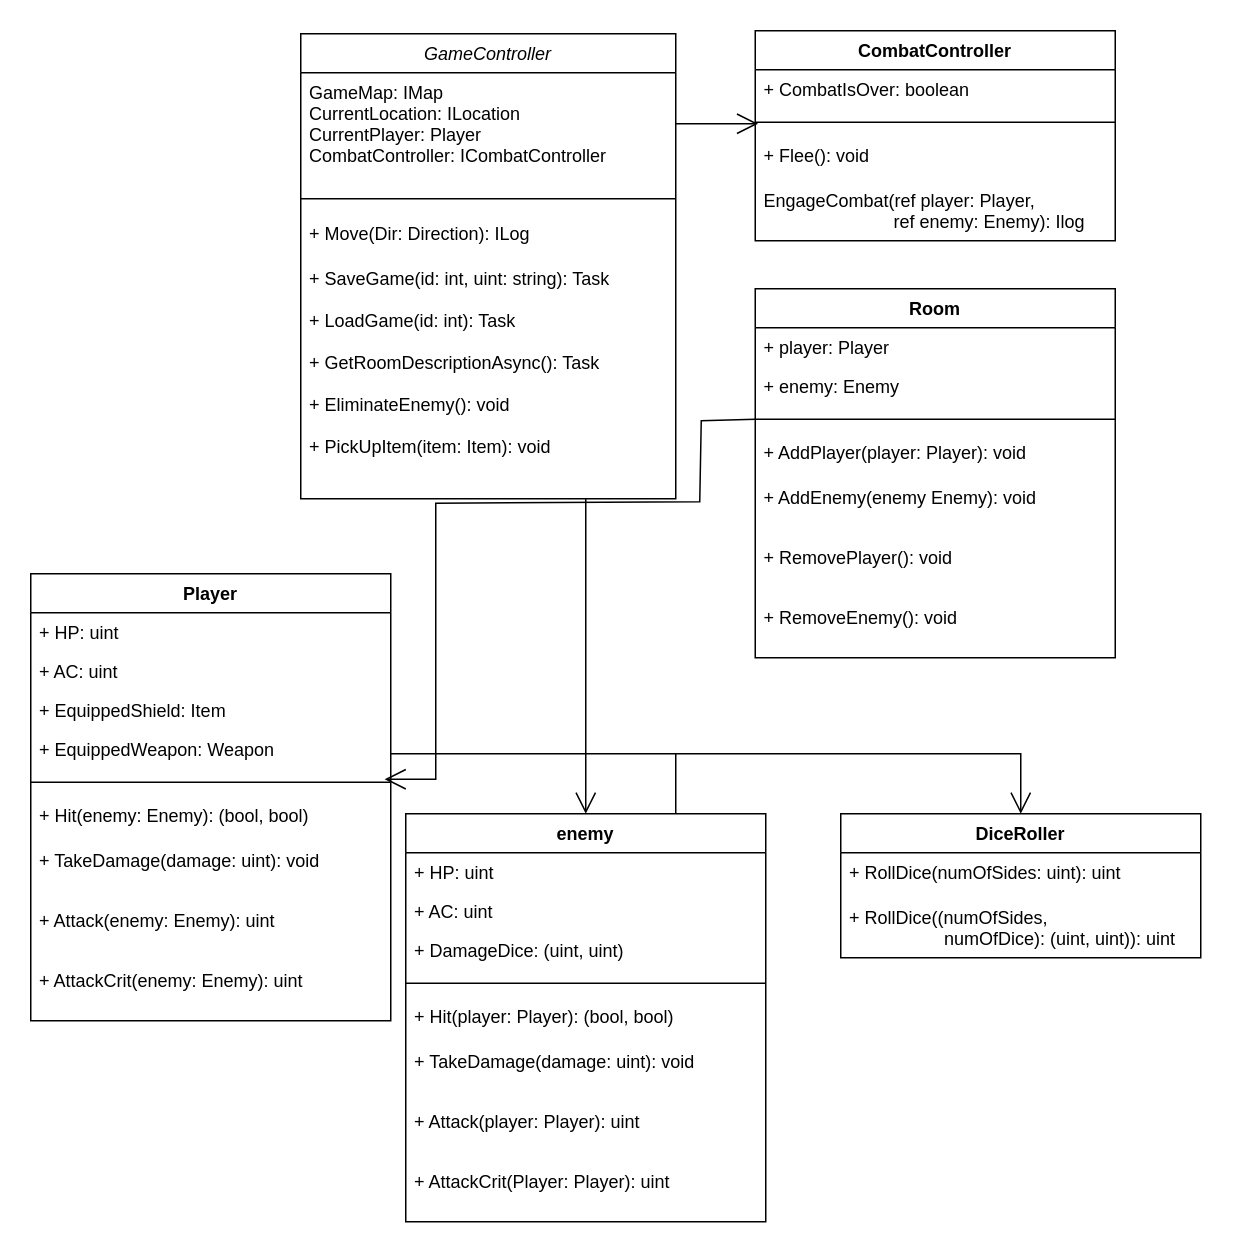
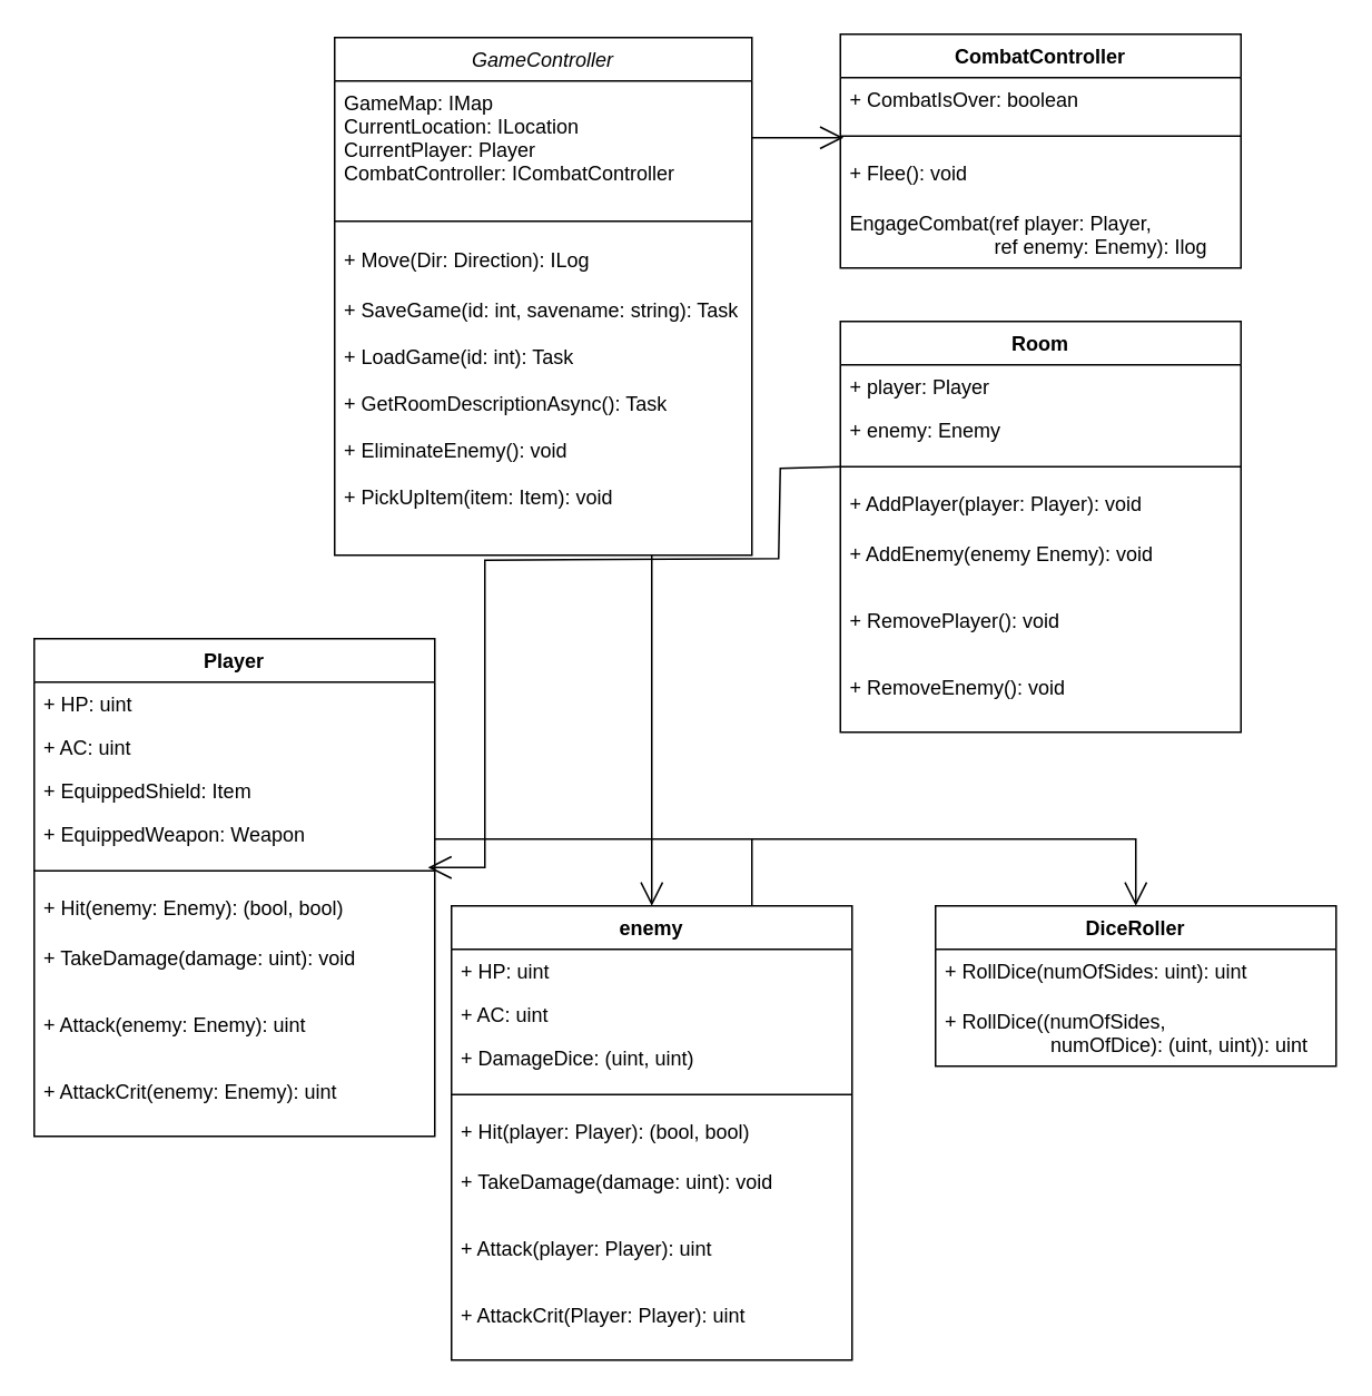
  <mxCell id="0" />
  <mxCell id="1" parent="0" />
  <mxCell id="2" value="GameController" style="swimlane;fontStyle=2;align=center;verticalAlign=top;childLayout=stackLayout;horizontal=1;startSize=26;horizontalStack=0;resizeParent=1;resizeLast=0;collapsible=1;marginBottom=0;rounded=0;shadow=0;strokeWidth=1;" parent="1" vertex="1"><mxGeometry x="200" y="22" width="250" height="310" as="geometry"><mxRectangle x="230" y="140" width="160" height="26" as="alternateBounds" /></mxGeometry></mxCell>
  <mxCell id="3" value="GameMap: IMap&#10;CurrentLocation: ILocation&#10;CurrentPlayer: Player&#10;CombatController: ICombatController" style="text;align=left;verticalAlign=top;spacingLeft=4;spacingRight=4;overflow=hidden;rotatable=0;points=[[0,0.5],[1,0.5]];portConstraint=eastwest;" parent="2" vertex="1"><mxGeometry y="26" width="250" height="74" as="geometry" /></mxCell>
  <mxCell id="4" value="" style="line;html=1;strokeWidth=1;align=left;verticalAlign=middle;spacingTop=-1;spacingLeft=3;spacingRight=3;rotatable=0;labelPosition=right;points=[];portConstraint=eastwest;" parent="2" vertex="1"><mxGeometry y="100" width="250" height="20" as="geometry" /></mxCell>
  <mxCell id="5" value="+ Move(Dir: Direction): ILog&#10;" style="text;align=left;verticalAlign=top;spacingLeft=4;spacingRight=4;overflow=hidden;rotatable=0;points=[[0,0.5],[1,0.5]];portConstraint=eastwest;" parent="2" vertex="1"><mxGeometry y="120" width="250" height="30" as="geometry" /></mxCell>
- <mxCell id="6" value="+ SaveGame(id: int, uint: string): Task" style="text;align=left;verticalAlign=top;spacingLeft=4;spacingRight=4;overflow=hidden;rotatable=0;points=[[0,0.5],[1,0.5]];portConstraint=eastwest;" vertex="1" parent="2"><mxGeometry y="150" width="250" height="28" as="geometry" /></mxCell>
+ <mxCell id="6" value="+ SaveGame(id: int, savename: string): Task" style="text;align=left;verticalAlign=top;spacingLeft=4;spacingRight=4;overflow=hidden;rotatable=0;points=[[0,0.5],[1,0.5]];portConstraint=eastwest;" vertex="1" parent="2"><mxGeometry y="150" width="250" height="28" as="geometry" /></mxCell>
  <mxCell id="7" value="+ LoadGame(id: int): Task" style="text;align=left;verticalAlign=top;spacingLeft=4;spacingRight=4;overflow=hidden;rotatable=0;points=[[0,0.5],[1,0.5]];portConstraint=eastwest;" vertex="1" parent="2"><mxGeometry y="178" width="250" height="28" as="geometry" /></mxCell>
  <mxCell id="8" value="+ GetRoomDescriptionAsync(): Task" style="text;align=left;verticalAlign=top;spacingLeft=4;spacingRight=4;overflow=hidden;rotatable=0;points=[[0,0.5],[1,0.5]];portConstraint=eastwest;" vertex="1" parent="2"><mxGeometry y="206" width="250" height="28" as="geometry" /></mxCell>
  <mxCell id="9" value="+ EliminateEnemy(): void" style="text;align=left;verticalAlign=top;spacingLeft=4;spacingRight=4;overflow=hidden;rotatable=0;points=[[0,0.5],[1,0.5]];portConstraint=eastwest;" vertex="1" parent="2"><mxGeometry y="234" width="250" height="28" as="geometry" /></mxCell>
  <mxCell id="10" value="+ PickUpItem(item: Item): void" style="text;align=left;verticalAlign=top;spacingLeft=4;spacingRight=4;overflow=hidden;rotatable=0;points=[[0,0.5],[1,0.5]];portConstraint=eastwest;" vertex="1" parent="2"><mxGeometry y="262" width="250" height="28" as="geometry" /></mxCell>
  <mxCell id="11" value="CombatController" style="swimlane;fontStyle=1;align=center;verticalAlign=top;childLayout=stackLayout;horizontal=1;startSize=26;horizontalStack=0;resizeParent=1;resizeParentMax=0;resizeLast=0;collapsible=1;marginBottom=0;" vertex="1" parent="1"><mxGeometry x="503" y="20" width="240" height="140" as="geometry" /></mxCell>
  <mxCell id="12" value="+ CombatIsOver: boolean" style="text;strokeColor=none;fillColor=none;align=left;verticalAlign=top;spacingLeft=4;spacingRight=4;overflow=hidden;rotatable=0;points=[[0,0.5],[1,0.5]];portConstraint=eastwest;" vertex="1" parent="11"><mxGeometry y="26" width="240" height="26" as="geometry" /></mxCell>
  <mxCell id="13" value="" style="line;strokeWidth=1;fillColor=none;align=left;verticalAlign=middle;spacingTop=-1;spacingLeft=3;spacingRight=3;rotatable=0;labelPosition=right;points=[];portConstraint=eastwest;" vertex="1" parent="11"><mxGeometry y="52" width="240" height="18" as="geometry" /></mxCell>
  <mxCell id="14" value="+ Flee(): void" style="text;strokeColor=none;fillColor=none;align=left;verticalAlign=top;spacingLeft=4;spacingRight=4;overflow=hidden;rotatable=0;points=[[0,0.5],[1,0.5]];portConstraint=eastwest;" vertex="1" parent="11"><mxGeometry y="70" width="240" height="30" as="geometry" /></mxCell>
  <mxCell id="15" value="EngageCombat(ref player: Player,&#10;                          ref enemy: Enemy): Ilog " style="text;strokeColor=none;fillColor=none;align=left;verticalAlign=top;spacingLeft=4;spacingRight=4;overflow=hidden;rotatable=0;points=[[0,0.5],[1,0.5]];portConstraint=eastwest;" vertex="1" parent="11"><mxGeometry y="100" width="240" height="40" as="geometry" /></mxCell>
  <mxCell id="16" value="Player" style="swimlane;fontStyle=1;align=center;verticalAlign=top;childLayout=stackLayout;horizontal=1;startSize=26;horizontalStack=0;resizeParent=1;resizeParentMax=0;resizeLast=0;collapsible=1;marginBottom=0;" vertex="1" parent="1"><mxGeometry x="20" y="382" width="240" height="298" as="geometry" /></mxCell>
  <mxCell id="17" value="+ HP: uint" style="text;strokeColor=none;fillColor=none;align=left;verticalAlign=top;spacingLeft=4;spacingRight=4;overflow=hidden;rotatable=0;points=[[0,0.5],[1,0.5]];portConstraint=eastwest;" vertex="1" parent="16"><mxGeometry y="26" width="240" height="26" as="geometry" /></mxCell>
  <mxCell id="18" value="+ AC: uint&#10;" style="text;strokeColor=none;fillColor=none;align=left;verticalAlign=top;spacingLeft=4;spacingRight=4;overflow=hidden;rotatable=0;points=[[0,0.5],[1,0.5]];portConstraint=eastwest;" vertex="1" parent="16"><mxGeometry y="52" width="240" height="26" as="geometry" /></mxCell>
  <mxCell id="19" value="+ EquippedShield: Item" style="text;strokeColor=none;fillColor=none;align=left;verticalAlign=top;spacingLeft=4;spacingRight=4;overflow=hidden;rotatable=0;points=[[0,0.5],[1,0.5]];portConstraint=eastwest;" vertex="1" parent="16"><mxGeometry y="78" width="240" height="26" as="geometry" /></mxCell>
  <mxCell id="20" value="+ EquippedWeapon: Weapon" style="text;strokeColor=none;fillColor=none;align=left;verticalAlign=top;spacingLeft=4;spacingRight=4;overflow=hidden;rotatable=0;points=[[0,0.5],[1,0.5]];portConstraint=eastwest;" vertex="1" parent="16"><mxGeometry y="104" width="240" height="26" as="geometry" /></mxCell>
  <mxCell id="21" value="" style="line;strokeWidth=1;fillColor=none;align=left;verticalAlign=middle;spacingTop=-1;spacingLeft=3;spacingRight=3;rotatable=0;labelPosition=right;points=[];portConstraint=eastwest;" vertex="1" parent="16"><mxGeometry y="130" width="240" height="18" as="geometry" /></mxCell>
  <mxCell id="22" value="+ Hit(enemy: Enemy): (bool, bool) " style="text;strokeColor=none;fillColor=none;align=left;verticalAlign=top;spacingLeft=4;spacingRight=4;overflow=hidden;rotatable=0;points=[[0,0.5],[1,0.5]];portConstraint=eastwest;" vertex="1" parent="16"><mxGeometry y="148" width="240" height="30" as="geometry" /></mxCell>
  <mxCell id="23" value="+ TakeDamage(damage: uint): void" style="text;strokeColor=none;fillColor=none;align=left;verticalAlign=top;spacingLeft=4;spacingRight=4;overflow=hidden;rotatable=0;points=[[0,0.5],[1,0.5]];portConstraint=eastwest;" vertex="1" parent="16"><mxGeometry y="178" width="240" height="40" as="geometry" /></mxCell>
  <mxCell id="24" value="+ Attack(enemy: Enemy): uint" style="text;strokeColor=none;fillColor=none;align=left;verticalAlign=top;spacingLeft=4;spacingRight=4;overflow=hidden;rotatable=0;points=[[0,0.5],[1,0.5]];portConstraint=eastwest;" vertex="1" parent="16"><mxGeometry y="218" width="240" height="40" as="geometry" /></mxCell>
  <mxCell id="25" value="+ AttackCrit(enemy: Enemy): uint" style="text;strokeColor=none;fillColor=none;align=left;verticalAlign=top;spacingLeft=4;spacingRight=4;overflow=hidden;rotatable=0;points=[[0,0.5],[1,0.5]];portConstraint=eastwest;" vertex="1" parent="16"><mxGeometry y="258" width="240" height="40" as="geometry" /></mxCell>
  <mxCell id="26" value="enemy" style="swimlane;fontStyle=1;align=center;verticalAlign=top;childLayout=stackLayout;horizontal=1;startSize=26;horizontalStack=0;resizeParent=1;resizeParentMax=0;resizeLast=0;collapsible=1;marginBottom=0;" vertex="1" parent="1"><mxGeometry x="270" y="542" width="240" height="272" as="geometry" /></mxCell>
  <mxCell id="27" value="+ HP: uint" style="text;strokeColor=none;fillColor=none;align=left;verticalAlign=top;spacingLeft=4;spacingRight=4;overflow=hidden;rotatable=0;points=[[0,0.5],[1,0.5]];portConstraint=eastwest;" vertex="1" parent="26"><mxGeometry y="26" width="240" height="26" as="geometry" /></mxCell>
  <mxCell id="28" value="+ AC: uint&#10;" style="text;strokeColor=none;fillColor=none;align=left;verticalAlign=top;spacingLeft=4;spacingRight=4;overflow=hidden;rotatable=0;points=[[0,0.5],[1,0.5]];portConstraint=eastwest;" vertex="1" parent="26"><mxGeometry y="52" width="240" height="26" as="geometry" /></mxCell>
  <mxCell id="29" value="+ DamageDice: (uint, uint)" style="text;strokeColor=none;fillColor=none;align=left;verticalAlign=top;spacingLeft=4;spacingRight=4;overflow=hidden;rotatable=0;points=[[0,0.5],[1,0.5]];portConstraint=eastwest;" vertex="1" parent="26"><mxGeometry y="78" width="240" height="26" as="geometry" /></mxCell>
  <mxCell id="30" value="" style="line;strokeWidth=1;fillColor=none;align=left;verticalAlign=middle;spacingTop=-1;spacingLeft=3;spacingRight=3;rotatable=0;labelPosition=right;points=[];portConstraint=eastwest;" vertex="1" parent="26"><mxGeometry y="104" width="240" height="18" as="geometry" /></mxCell>
  <mxCell id="31" value="+ Hit(player: Player): (bool, bool) " style="text;strokeColor=none;fillColor=none;align=left;verticalAlign=top;spacingLeft=4;spacingRight=4;overflow=hidden;rotatable=0;points=[[0,0.5],[1,0.5]];portConstraint=eastwest;" vertex="1" parent="26"><mxGeometry y="122" width="240" height="30" as="geometry" /></mxCell>
  <mxCell id="32" value="+ TakeDamage(damage: uint): void" style="text;strokeColor=none;fillColor=none;align=left;verticalAlign=top;spacingLeft=4;spacingRight=4;overflow=hidden;rotatable=0;points=[[0,0.5],[1,0.5]];portConstraint=eastwest;" vertex="1" parent="26"><mxGeometry y="152" width="240" height="40" as="geometry" /></mxCell>
  <mxCell id="33" value="+ Attack(player: Player): uint" style="text;strokeColor=none;fillColor=none;align=left;verticalAlign=top;spacingLeft=4;spacingRight=4;overflow=hidden;rotatable=0;points=[[0,0.5],[1,0.5]];portConstraint=eastwest;" vertex="1" parent="26"><mxGeometry y="192" width="240" height="40" as="geometry" /></mxCell>
  <mxCell id="34" value="+ AttackCrit(Player: Player): uint" style="text;strokeColor=none;fillColor=none;align=left;verticalAlign=top;spacingLeft=4;spacingRight=4;overflow=hidden;rotatable=0;points=[[0,0.5],[1,0.5]];portConstraint=eastwest;" vertex="1" parent="26"><mxGeometry y="232" width="240" height="40" as="geometry" /></mxCell>
  <mxCell id="35" value="" style="endArrow=open;endFill=1;endSize=12;html=1;rounded=0;entryX=0.008;entryY=0.556;entryDx=0;entryDy=0;entryPerimeter=0;" edge="1" parent="1" target="13"><mxGeometry width="160" relative="1" as="geometry"><mxPoint x="450" y="82" as="sourcePoint" /><mxPoint x="680" y="212" as="targetPoint" /></mxGeometry></mxCell>
  <mxCell id="36" value="Room" style="swimlane;fontStyle=1;align=center;verticalAlign=top;childLayout=stackLayout;horizontal=1;startSize=26;horizontalStack=0;resizeParent=1;resizeParentMax=0;resizeLast=0;collapsible=1;marginBottom=0;" vertex="1" parent="1"><mxGeometry x="503" y="192" width="240" height="246" as="geometry" /></mxCell>
  <mxCell id="37" value="+ player: Player" style="text;strokeColor=none;fillColor=none;align=left;verticalAlign=top;spacingLeft=4;spacingRight=4;overflow=hidden;rotatable=0;points=[[0,0.5],[1,0.5]];portConstraint=eastwest;" vertex="1" parent="36"><mxGeometry y="26" width="240" height="26" as="geometry" /></mxCell>
  <mxCell id="38" value="+ enemy: Enemy" style="text;strokeColor=none;fillColor=none;align=left;verticalAlign=top;spacingLeft=4;spacingRight=4;overflow=hidden;rotatable=0;points=[[0,0.5],[1,0.5]];portConstraint=eastwest;" vertex="1" parent="36"><mxGeometry y="52" width="240" height="26" as="geometry" /></mxCell>
  <mxCell id="39" value="" style="line;strokeWidth=1;fillColor=none;align=left;verticalAlign=middle;spacingTop=-1;spacingLeft=3;spacingRight=3;rotatable=0;labelPosition=right;points=[];portConstraint=eastwest;" vertex="1" parent="36"><mxGeometry y="78" width="240" height="18" as="geometry" /></mxCell>
  <mxCell id="40" value="+ AddPlayer(player: Player): void" style="text;strokeColor=none;fillColor=none;align=left;verticalAlign=top;spacingLeft=4;spacingRight=4;overflow=hidden;rotatable=0;points=[[0,0.5],[1,0.5]];portConstraint=eastwest;" vertex="1" parent="36"><mxGeometry y="96" width="240" height="30" as="geometry" /></mxCell>
  <mxCell id="41" value="+ AddEnemy(enemy Enemy): void" style="text;strokeColor=none;fillColor=none;align=left;verticalAlign=top;spacingLeft=4;spacingRight=4;overflow=hidden;rotatable=0;points=[[0,0.5],[1,0.5]];portConstraint=eastwest;" vertex="1" parent="36"><mxGeometry y="126" width="240" height="40" as="geometry" /></mxCell>
  <mxCell id="42" value="+ RemovePlayer(): void" style="text;strokeColor=none;fillColor=none;align=left;verticalAlign=top;spacingLeft=4;spacingRight=4;overflow=hidden;rotatable=0;points=[[0,0.5],[1,0.5]];portConstraint=eastwest;" vertex="1" parent="36"><mxGeometry y="166" width="240" height="40" as="geometry" /></mxCell>
  <mxCell id="43" value="+ RemoveEnemy(): void" style="text;strokeColor=none;fillColor=none;align=left;verticalAlign=top;spacingLeft=4;spacingRight=4;overflow=hidden;rotatable=0;points=[[0,0.5],[1,0.5]];portConstraint=eastwest;" vertex="1" parent="36"><mxGeometry y="206" width="240" height="40" as="geometry" /></mxCell>
  <mxCell id="44" value="" style="endArrow=open;endFill=1;endSize=12;html=1;rounded=0;entryX=0.5;entryY=0;entryDx=0;entryDy=0;" edge="1" parent="1" target="26"><mxGeometry width="160" relative="1" as="geometry"><mxPoint x="390" y="332" as="sourcePoint" /><mxPoint x="690" y="471" as="targetPoint" /></mxGeometry></mxCell>
  <mxCell id="45" value="DiceRoller" style="swimlane;fontStyle=1;align=center;verticalAlign=top;childLayout=stackLayout;horizontal=1;startSize=26;horizontalStack=0;resizeParent=1;resizeParentMax=0;resizeLast=0;collapsible=1;marginBottom=0;" vertex="1" parent="1"><mxGeometry x="560" y="542" width="240" height="96" as="geometry" /></mxCell>
  <mxCell id="46" value="+ RollDice(numOfSides: uint): uint" style="text;strokeColor=none;fillColor=none;align=left;verticalAlign=top;spacingLeft=4;spacingRight=4;overflow=hidden;rotatable=0;points=[[0,0.5],[1,0.5]];portConstraint=eastwest;" vertex="1" parent="45"><mxGeometry y="26" width="240" height="30" as="geometry" /></mxCell>
  <mxCell id="47" value="+ RollDice((numOfSides, &#10;                   numOfDice): (uint, uint)): uint" style="text;strokeColor=none;fillColor=none;align=left;verticalAlign=top;spacingLeft=4;spacingRight=4;overflow=hidden;rotatable=0;points=[[0,0.5],[1,0.5]];portConstraint=eastwest;" vertex="1" parent="45"><mxGeometry y="56" width="240" height="40" as="geometry" /></mxCell>
  <mxCell id="48" value="" style="endArrow=open;endFill=1;endSize=12;html=1;rounded=0;entryX=0.5;entryY=0;entryDx=0;entryDy=0;" edge="1" parent="1" target="45"><mxGeometry width="160" relative="1" as="geometry"><mxPoint x="260" y="502" as="sourcePoint" /><mxPoint x="420" y="502" as="targetPoint" /><Array as="points"><mxPoint x="680" y="502" /></Array></mxGeometry></mxCell>
  <mxCell id="49" value="" style="endArrow=none;html=1;edgeStyle=orthogonalEdgeStyle;rounded=0;exitX=0.75;exitY=0;exitDx=0;exitDy=0;" edge="1" parent="1" source="26"><mxGeometry relative="1" as="geometry"><mxPoint x="320" y="382" as="sourcePoint" /><mxPoint x="450" y="502" as="targetPoint" /></mxGeometry></mxCell>
  <mxCell id="50" value="" style="endArrow=open;endFill=1;endSize=12;html=1;rounded=0;exitX=0;exitY=0.5;exitDx=0;exitDy=0;exitPerimeter=0;entryX=0.983;entryY=0.389;entryDx=0;entryDy=0;entryPerimeter=0;" edge="1" parent="1" source="39" target="21"><mxGeometry width="160" relative="1" as="geometry"><mxPoint x="220" y="482" as="sourcePoint" /><mxPoint x="380" y="482" as="targetPoint" /><Array as="points"><mxPoint x="467" y="280" /><mxPoint x="466" y="334" /><mxPoint x="290" y="335" /><mxPoint x="290" y="519" /></Array></mxGeometry></mxCell>
